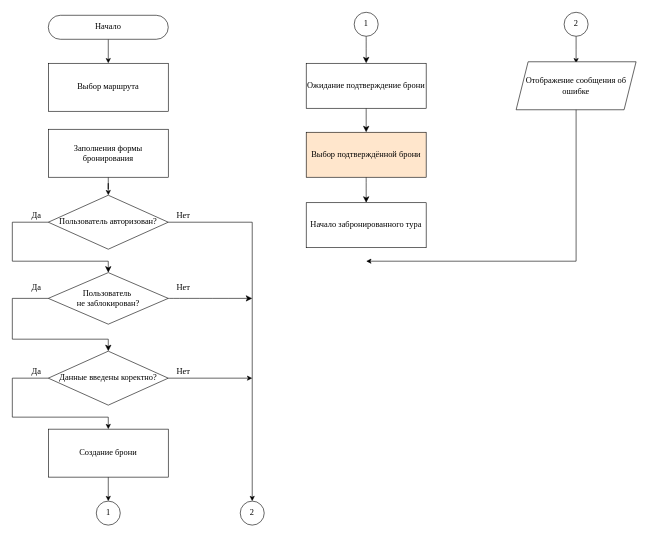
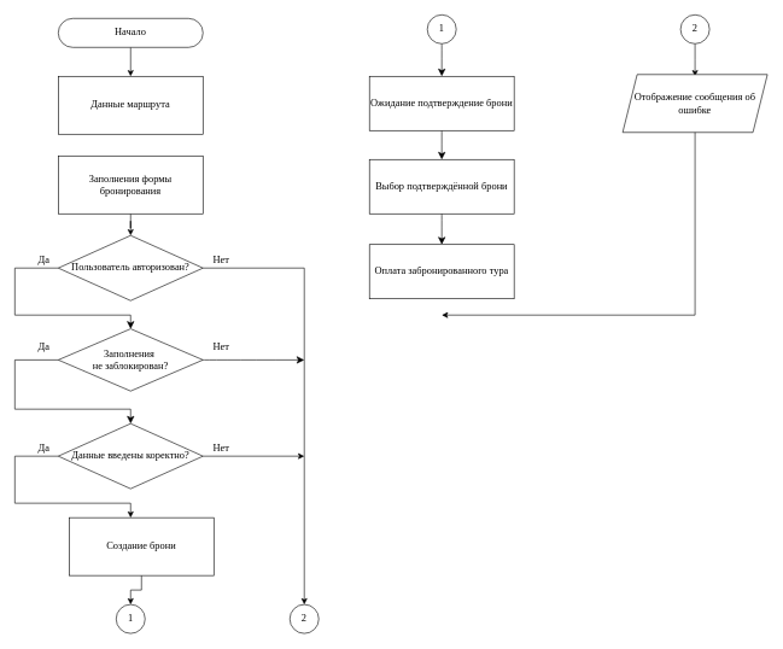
  <mxCell id="0" />
  <mxCell id="1" parent="0" />
  <mxCell id="2" style="edgeStyle=orthogonalEdgeStyle;rounded=0;orthogonalLoop=1;jettySize=auto;html=1;endArrow=classic;startFill=0;endFill=1;" parent="1" source="4" edge="1"><mxGeometry relative="1" as="geometry"><mxPoint x="420" y="630" as="targetPoint" /><Array as="points"><mxPoint x="420" y="630" /></Array></mxGeometry></mxCell>
  <mxCell id="3" value="" style="edgeStyle=orthogonalEdgeStyle;rounded=0;orthogonalLoop=1;jettySize=auto;html=1;exitX=0;exitY=0.5;exitDx=0;exitDy=0;" parent="1" source="4" target="9" edge="1"><mxGeometry relative="1" as="geometry"><Array as="points"><mxPoint x="20" y="630" /><mxPoint x="20" y="695" /><mxPoint x="180" y="695" /></Array></mxGeometry></mxCell>
  <mxCell id="4" value="Данные введены коректно?" style="rhombus;whiteSpace=wrap;html=1;fontFamily=Times New Roman;fontSize=14;" parent="1" vertex="1"><mxGeometry x="80" y="585" width="200" height="90" as="geometry" /></mxCell>
- <mxCell id="5" value="Выбор маршрута" style="rounded=0;whiteSpace=wrap;html=1;fontFamily=Times New Roman;fontSize=14;" parent="1" vertex="1"><mxGeometry x="80" y="105" width="200" height="80" as="geometry" /></mxCell>
+ <mxCell id="5" value="Данные маршрута" style="rounded=0;whiteSpace=wrap;html=1;fontFamily=Times New Roman;fontSize=14;" parent="1" vertex="1"><mxGeometry x="80" y="105" width="200" height="80" as="geometry" /></mxCell>
  <mxCell id="6" style="edgeStyle=orthogonalEdgeStyle;rounded=0;orthogonalLoop=1;jettySize=auto;html=1;fontSize=14;" parent="1" source="7" target="5" edge="1"><mxGeometry relative="1" as="geometry" /></mxCell>
  <mxCell id="7" value="Начало" style="rounded=1;whiteSpace=wrap;html=1;arcSize=50;fontFamily=Times New Roman;fontSize=14;" parent="1" vertex="1"><mxGeometry x="80" y="25" width="200" height="40" as="geometry" /></mxCell>
  <mxCell id="8" value="" style="edgeStyle=orthogonalEdgeStyle;rounded=0;orthogonalLoop=1;jettySize=auto;html=1;" parent="1" source="9" target="13" edge="1"><mxGeometry relative="1" as="geometry" /></mxCell>
- <mxCell id="9" value="Создание брони" style="rounded=0;whiteSpace=wrap;html=1;fontFamily=Times New Roman;fontSize=14;" parent="1" vertex="1"><mxGeometry x="80" y="715" width="200" height="80" as="geometry" /></mxCell>
+ <mxCell id="9" value="Создание брони" style="rounded=0;whiteSpace=wrap;html=1;fontFamily=Times New Roman;fontSize=14;" parent="1" vertex="1"><mxGeometry x="95" y="715" width="200" height="80" as="geometry" /></mxCell>
  <mxCell id="10" value="Да" style="text;html=1;align=center;verticalAlign=middle;resizable=0;points=[];autosize=1;strokeColor=none;fillColor=none;fontFamily=Times New Roman;fontSize=14;" parent="1" vertex="1"><mxGeometry x="40" y="605" width="40" height="30" as="geometry" /></mxCell>
  <mxCell id="11" value="Нет" style="text;html=1;align=center;verticalAlign=middle;resizable=0;points=[];autosize=1;strokeColor=none;fillColor=none;fontFamily=Times New Roman;fontSize=14;" parent="1" vertex="1"><mxGeometry x="280" y="605" width="50" height="30" as="geometry" /></mxCell>
  <mxCell id="12" style="edgeStyle=orthogonalEdgeStyle;rounded=0;orthogonalLoop=1;jettySize=auto;html=1;endArrow=classic;startFill=0;endFill=1;" parent="1" edge="1"><mxGeometry relative="1" as="geometry"><mxPoint x="610" y="435" as="targetPoint" /><Array as="points"><mxPoint x="960" y="435" /></Array><mxPoint x="960" y="175" as="sourcePoint" /></mxGeometry></mxCell>
  <mxCell id="13" value="1" style="ellipse;whiteSpace=wrap;html=1;aspect=fixed;fontFamily=Times New Roman;fontSize=14;" parent="1" vertex="1"><mxGeometry x="160" y="835" width="40" height="40" as="geometry" /></mxCell>
  <mxCell id="14" value="" style="edgeStyle=none;curved=1;rounded=0;orthogonalLoop=1;jettySize=auto;html=1;fontSize=12;startSize=8;endSize=8;" parent="1" source="15" target="27" edge="1"><mxGeometry relative="1" as="geometry" /></mxCell>
  <mxCell id="15" value="1" style="ellipse;whiteSpace=wrap;html=1;aspect=fixed;fontFamily=Times New Roman;fontSize=14;" parent="1" vertex="1"><mxGeometry x="590" y="20" width="40" height="40" as="geometry" /></mxCell>
  <mxCell id="16" value="2" style="ellipse;whiteSpace=wrap;html=1;aspect=fixed;fontFamily=Times New Roman;fontSize=14;" parent="1" vertex="1"><mxGeometry x="400" y="835" width="40" height="40" as="geometry" /></mxCell>
  <mxCell id="17" value="" style="edgeStyle=orthogonalEdgeStyle;rounded=0;orthogonalLoop=1;jettySize=auto;html=1;" parent="1" source="18" edge="1"><mxGeometry relative="1" as="geometry"><mxPoint x="960" y="105" as="targetPoint" /></mxGeometry></mxCell>
  <mxCell id="18" value="2" style="ellipse;whiteSpace=wrap;html=1;aspect=fixed;fontFamily=Times New Roman;fontSize=14;" parent="1" vertex="1"><mxGeometry x="940" y="20" width="40" height="40" as="geometry" /></mxCell>
  <mxCell id="19" value="" style="edgeStyle=orthogonalEdgeStyle;rounded=0;orthogonalLoop=1;jettySize=auto;html=1;" parent="1" source="20" target="23" edge="1"><mxGeometry relative="1" as="geometry" /></mxCell>
  <mxCell id="20" value="Заполнения формы бронирования" style="rounded=0;whiteSpace=wrap;html=1;fontFamily=Times New Roman;fontSize=14;" parent="1" vertex="1"><mxGeometry x="80" y="215" width="200" height="80" as="geometry" /></mxCell>
  <mxCell id="21" style="edgeStyle=orthogonalEdgeStyle;rounded=0;orthogonalLoop=1;jettySize=auto;html=1;entryX=0.5;entryY=0;entryDx=0;entryDy=0;" parent="1" source="23" target="16" edge="1"><mxGeometry relative="1" as="geometry" /></mxCell>
  <mxCell id="22" style="edgeStyle=orthogonalEdgeStyle;rounded=0;orthogonalLoop=1;jettySize=auto;html=1;fontSize=12;startSize=8;endSize=8;entryX=0.5;entryY=0;entryDx=0;entryDy=0;exitX=0;exitY=0.5;exitDx=0;exitDy=0;" parent="1" source="23" target="33" edge="1"><mxGeometry relative="1" as="geometry"><mxPoint x="20" y="555" as="targetPoint" /><Array as="points"><mxPoint x="20" y="370" /><mxPoint x="20" y="435" /><mxPoint x="180" y="435" /></Array></mxGeometry></mxCell>
  <mxCell id="23" value="Пользователь авторизован?" style="rhombus;whiteSpace=wrap;html=1;fontFamily=Times New Roman;fontSize=14;" parent="1" vertex="1"><mxGeometry x="80" y="325" width="200" height="90" as="geometry" /></mxCell>
  <mxCell id="24" value="Нет" style="text;html=1;align=center;verticalAlign=middle;resizable=0;points=[];autosize=1;strokeColor=none;fillColor=none;fontFamily=Times New Roman;fontSize=14;" parent="1" vertex="1"><mxGeometry x="280" y="345" width="50" height="30" as="geometry" /></mxCell>
  <mxCell id="25" value="Да" style="text;html=1;align=center;verticalAlign=middle;resizable=0;points=[];autosize=1;strokeColor=none;fillColor=none;fontFamily=Times New Roman;fontSize=14;" parent="1" vertex="1"><mxGeometry x="40" y="345" width="40" height="30" as="geometry" /></mxCell>
  <mxCell id="26" style="edgeStyle=none;curved=1;rounded=0;orthogonalLoop=1;jettySize=auto;html=1;entryX=0.5;entryY=0;entryDx=0;entryDy=0;fontSize=12;startSize=8;endSize=8;" parent="1" source="27" target="29" edge="1"><mxGeometry relative="1" as="geometry" /></mxCell>
  <mxCell id="27" value="Ожидание подтверждение брони" style="rounded=0;whiteSpace=wrap;html=1;fontFamily=Times New Roman;fontSize=14;" parent="1" vertex="1"><mxGeometry x="510" y="105" width="200" height="75" as="geometry" /></mxCell>
  <mxCell id="28" value="" style="edgeStyle=none;curved=1;rounded=0;orthogonalLoop=1;jettySize=auto;html=1;fontSize=12;startSize=8;endSize=8;" parent="1" source="29" target="30" edge="1"><mxGeometry relative="1" as="geometry" /></mxCell>
- <mxCell id="29" value="Выбор подтверждённой брони" style="rounded=0;whiteSpace=wrap;html=1;fontFamily=Times New Roman;fontSize=14;fillColor=#ffe6cc;" parent="1" vertex="1"><mxGeometry x="510" y="220" width="200" height="75" as="geometry" /></mxCell>
- <mxCell id="30" value="Начало забронированного тура" style="rounded=0;whiteSpace=wrap;html=1;fontFamily=Times New Roman;fontSize=14;" parent="1" vertex="1"><mxGeometry x="510" y="337.5" width="200" height="75" as="geometry" /></mxCell>
+ <mxCell id="29" value="Выбор подтверждённой брони" style="rounded=0;whiteSpace=wrap;html=1;fontFamily=Times New Roman;fontSize=14;" parent="1" vertex="1"><mxGeometry x="510" y="220" width="200" height="75" as="geometry" /></mxCell>
+ <mxCell id="30" value="Оплата забронированного тура" style="rounded=0;whiteSpace=wrap;html=1;fontFamily=Times New Roman;fontSize=14;" parent="1" vertex="1"><mxGeometry x="510" y="337.5" width="200" height="75" as="geometry" /></mxCell>
  <mxCell id="31" style="edgeStyle=orthogonalEdgeStyle;rounded=0;orthogonalLoop=1;jettySize=auto;html=1;fontSize=12;startSize=8;endSize=8;entryX=0.5;entryY=0;entryDx=0;entryDy=0;" parent="1" source="33" target="4" edge="1"><mxGeometry relative="1" as="geometry"><mxPoint x="20" y="497" as="targetPoint" /><Array as="points"><mxPoint x="20" y="497" /><mxPoint x="20" y="565" /><mxPoint x="180" y="565" /></Array></mxGeometry></mxCell>
  <mxCell id="32" style="edgeStyle=none;curved=1;rounded=0;orthogonalLoop=1;jettySize=auto;html=1;fontSize=12;startSize=8;endSize=8;startArrow=none;startFill=0;endArrow=classic;endFill=1;" parent="1" source="33" edge="1"><mxGeometry relative="1" as="geometry"><mxPoint x="420" y="497" as="targetPoint" /></mxGeometry></mxCell>
- <mxCell id="33" value="Пользователь&amp;nbsp;&lt;div&gt;не заблокирован?&lt;/div&gt;" style="rhombus;whiteSpace=wrap;html=1;fontFamily=Times New Roman;fontSize=14;" parent="1" vertex="1"><mxGeometry x="80" y="454" width="200" height="86" as="geometry" /></mxCell>
+ <mxCell id="33" value="Заполнения&amp;nbsp;&lt;div&gt;не заблокирован?&lt;/div&gt;" style="rhombus;whiteSpace=wrap;html=1;fontFamily=Times New Roman;fontSize=14;" parent="1" vertex="1"><mxGeometry x="80" y="454" width="200" height="86" as="geometry" /></mxCell>
  <mxCell id="34" value="Да" style="text;html=1;align=center;verticalAlign=middle;resizable=0;points=[];autosize=1;strokeColor=none;fillColor=none;fontFamily=Times New Roman;fontSize=14;" parent="1" vertex="1"><mxGeometry x="40" y="465" width="40" height="30" as="geometry" /></mxCell>
  <mxCell id="35" value="Нет" style="text;html=1;align=center;verticalAlign=middle;resizable=0;points=[];autosize=1;strokeColor=none;fillColor=none;fontFamily=Times New Roman;fontSize=14;" parent="1" vertex="1"><mxGeometry x="280" y="465" width="50" height="30" as="geometry" /></mxCell>
  <mxCell id="36" value="&lt;span style=&quot;font-family: &amp;quot;Times New Roman&amp;quot;; font-size: 14px;&quot;&gt;Отображение сообщения об ошибке&lt;/span&gt;" style="shape=parallelogram;perimeter=parallelogramPerimeter;whiteSpace=wrap;html=1;fixedSize=1;" vertex="1" parent="1"><mxGeometry x="860" y="102.5" width="200" height="80" as="geometry" /></mxCell>
